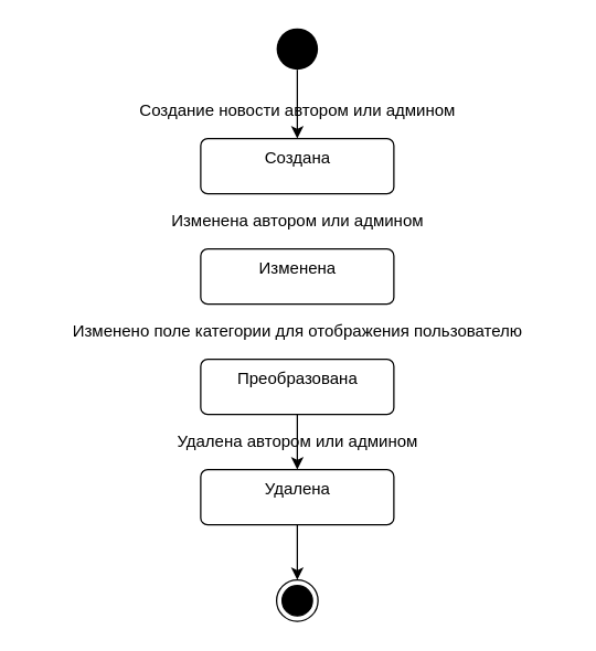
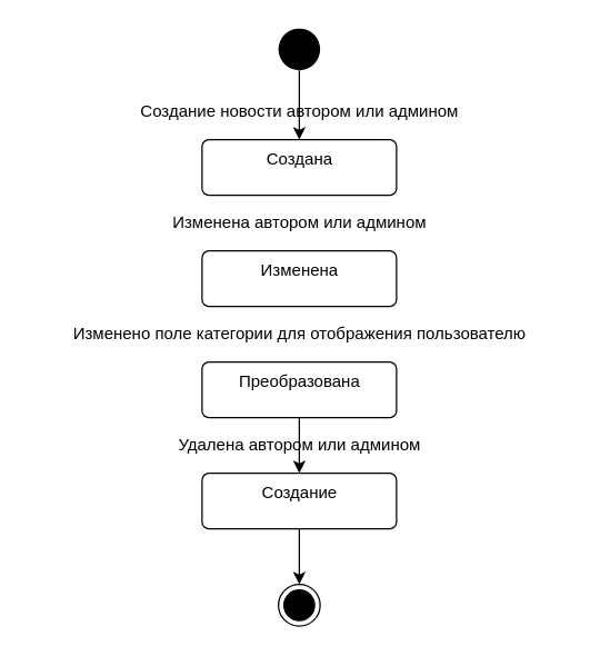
  <mxCell id="0" />
  <mxCell id="1" parent="0" />
  <mxCell id="2" value="" style="ellipse;fillColor=#000000;strokeColor=none;" vertex="1" parent="1"><mxGeometry x="200" y="20" width="30" height="30" as="geometry" /></mxCell>
  <mxCell id="3" value="Создана" style="html=1;align=center;verticalAlign=top;rounded=1;absoluteArcSize=1;arcSize=10;dashed=0;" vertex="1" parent="1"><mxGeometry x="145" y="100" width="140" height="40" as="geometry" /></mxCell>
  <mxCell id="4" value="" style="endArrow=classic;html=1;rounded=0;exitX=0.5;exitY=1;exitDx=0;exitDy=0;entryX=0.5;entryY=0;entryDx=0;entryDy=0;" edge="1" parent="1" source="2" target="3"><mxGeometry width="50" height="50" relative="1" as="geometry"><mxPoint x="160" y="210" as="sourcePoint" /><mxPoint x="215" y="80" as="targetPoint" /></mxGeometry></mxCell>
  <mxCell id="5" value="Создание новости автором или админом" style="text;html=1;align=center;verticalAlign=middle;resizable=0;points=[];autosize=1;strokeColor=none;fillColor=none;" vertex="1" parent="1"><mxGeometry x="80" y="70" width="270" height="20" as="geometry" /></mxCell>
  <mxCell id="6" value="Изменена" style="html=1;align=center;verticalAlign=top;rounded=1;absoluteArcSize=1;arcSize=10;dashed=0;" vertex="1" parent="1"><mxGeometry x="145" y="180" width="140" height="40" as="geometry" /></mxCell>
  <mxCell id="7" value="Изменена автором или админом" style="text;html=1;align=center;verticalAlign=middle;resizable=0;points=[];autosize=1;strokeColor=none;fillColor=none;" vertex="1" parent="1"><mxGeometry x="105" y="150" width="220" height="20" as="geometry" /></mxCell>
  <mxCell id="8" value="" style="edgeStyle=orthogonalEdgeStyle;rounded=0;orthogonalLoop=1;jettySize=auto;html=1;" edge="1" parent="1" source="9" target="12"><mxGeometry relative="1" as="geometry" /></mxCell>
  <mxCell id="9" value="Преобразована" style="html=1;align=center;verticalAlign=top;rounded=1;absoluteArcSize=1;arcSize=10;dashed=0;" vertex="1" parent="1"><mxGeometry x="145" y="260" width="140" height="40" as="geometry" /></mxCell>
  <mxCell id="10" value="Изменено поле категории для отображения пользователю" style="text;html=1;align=center;verticalAlign=middle;resizable=0;points=[];autosize=1;strokeColor=none;fillColor=none;" vertex="1" parent="1"><mxGeometry x="20" y="230" width="390" height="20" as="geometry" /></mxCell>
  <mxCell id="11" value="" style="edgeStyle=orthogonalEdgeStyle;rounded=0;orthogonalLoop=1;jettySize=auto;html=1;" edge="1" parent="1" source="12" target="14"><mxGeometry relative="1" as="geometry" /></mxCell>
- <mxCell id="12" value="Удалена" style="html=1;align=center;verticalAlign=top;rounded=1;absoluteArcSize=1;arcSize=10;dashed=0;" vertex="1" parent="1"><mxGeometry x="145" y="340" width="140" height="40" as="geometry" /></mxCell>
+ <mxCell id="12" value="Создание" style="html=1;align=center;verticalAlign=top;rounded=1;absoluteArcSize=1;arcSize=10;dashed=0;" vertex="1" parent="1"><mxGeometry x="145" y="340" width="140" height="40" as="geometry" /></mxCell>
  <mxCell id="13" value="Удалена автором или админом" style="text;html=1;align=center;verticalAlign=middle;resizable=0;points=[];autosize=1;strokeColor=none;fillColor=none;" vertex="1" parent="1"><mxGeometry x="110" y="310" width="210" height="20" as="geometry" /></mxCell>
  <mxCell id="14" value="" style="ellipse;html=1;shape=endState;fillColor=#000000;strokeColor=#000000;" vertex="1" parent="1"><mxGeometry x="200" y="420" width="30" height="30" as="geometry" /></mxCell>
